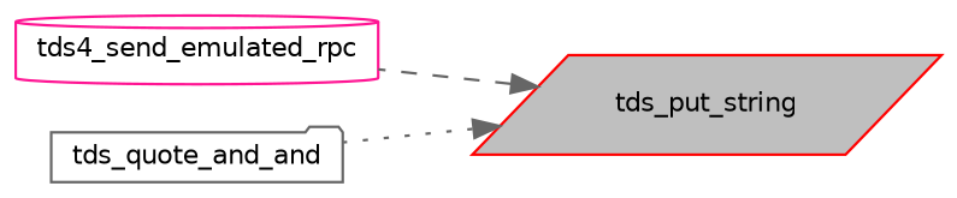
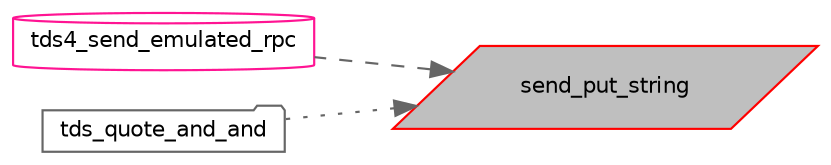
  digraph {
    rankdir=RL
    node [fillcolor=white fontname=Helvetica fontsize=10 style=filled]
    edge [color=gray40 dir=back fontname=Helvetica fontsize=10 labelfontname=Helvetica labelfontsize=10]
-   n1 [color=red fillcolor=grey75 fontcolor=black height=0.2 label=tds_put_string shape=parallelogram width=0.4]
+   n1 [color=red fillcolor=grey75 fontcolor=black height=0.2 label=send_put_string shape=parallelogram width=0.4]
    n2 [color=deeppink height=0.2 label=tds4_send_emulated_rpc shape=cylinder width=0.4]
    n3 [color=gray40 height=0.2 label=tds_quote_and_and shape=folder width=0.4]
    n1 -> n2 [style=dashed]
    n1 -> n3 [style=dotted]
  }
